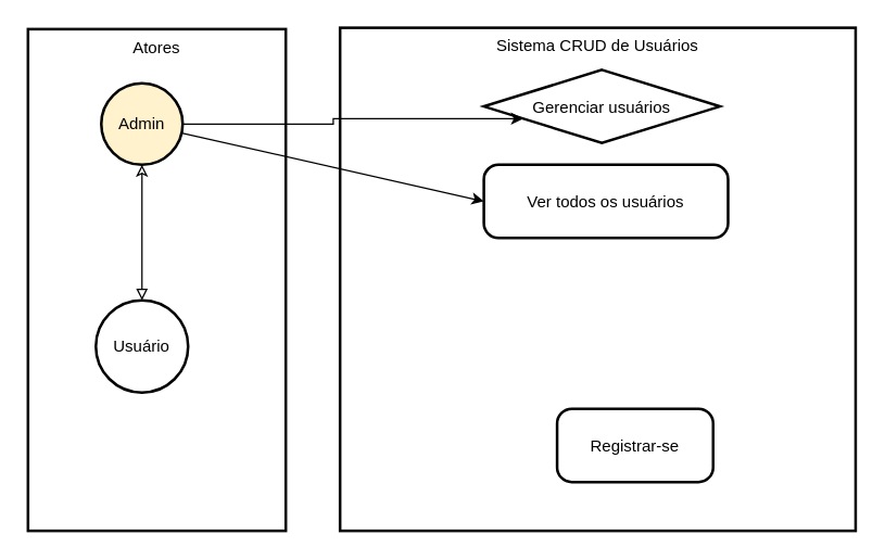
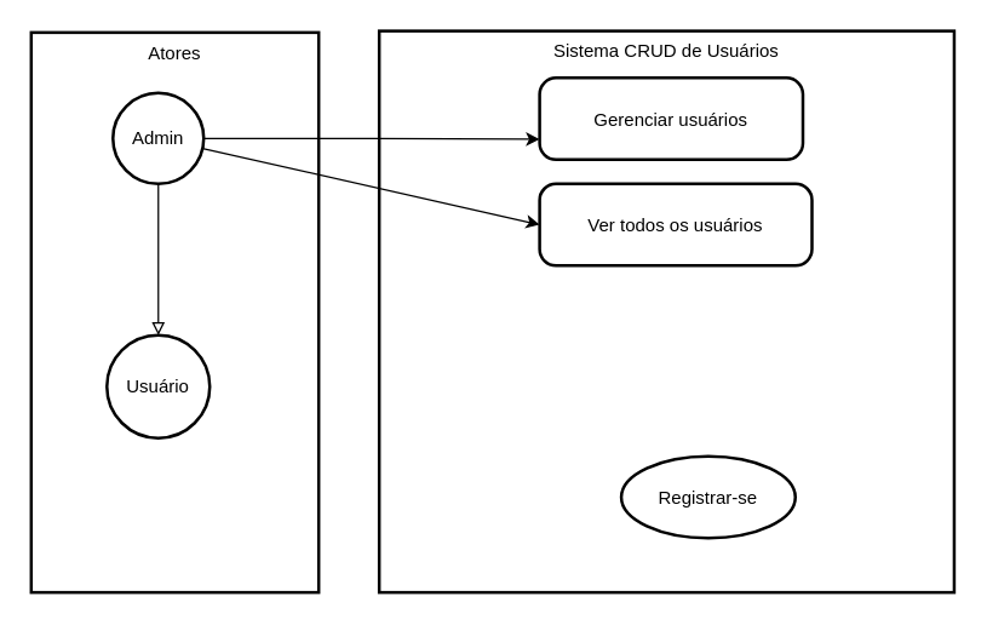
  <mxCell id="0" />
  <mxCell id="1" parent="0" />
  <mxCell id="2" value="Atores" style="whiteSpace=wrap;strokeWidth=2;verticalAlign=top;" vertex="1" parent="1"><mxGeometry x="20" y="21" width="190" height="370" as="geometry" /></mxCell>
  <mxCell id="3" value="Sistema CRUD de Usuários" style="whiteSpace=wrap;strokeWidth=2;verticalAlign=top;" vertex="1" parent="1"><mxGeometry x="250" y="20" width="380" height="371" as="geometry" /></mxCell>
- <mxCell id="4" value="Registrar-se" style="rounded=1;arcSize=20;strokeWidth=2" vertex="1" parent="1"><mxGeometry x="410" y="301" width="115" height="54" as="geometry" /></mxCell>
+ <mxCell id="4" value="Registrar-se" style="ellipse;arcSize=20;strokeWidth=2;" vertex="1" parent="1"><mxGeometry x="410" y="301" width="115" height="54" as="geometry" /></mxCell>
  <mxCell id="5" value="Ver todos os usuários" style="rounded=1;arcSize=20;strokeWidth=2" vertex="1" parent="1"><mxGeometry x="356" y="121" width="180" height="54" as="geometry" /></mxCell>
- <mxCell id="6" value="Gerenciar usuários" style="rhombus;arcSize=20;strokeWidth=2;" vertex="1" parent="1"><mxGeometry x="356" y="51" width="174" height="54" as="geometry" /></mxCell>
- <mxCell id="7" style="edgeStyle=orthogonalEdgeStyle;rounded=0;orthogonalLoop=1;jettySize=auto;html=1;entryX=0.5;entryY=1;entryDx=0;entryDy=0;endArrow=classic;endFill=0;startFill=0;startArrow=block;" edge="1" parent="1" source="8" target="11"><mxGeometry relative="1" as="geometry" /></mxCell>
+ <mxCell id="6" value="Gerenciar usuários" style="rounded=1;arcSize=20;strokeWidth=2" vertex="1" parent="1"><mxGeometry x="356" y="51" width="174" height="54" as="geometry" /></mxCell>
+ <mxCell id="7" style="edgeStyle=orthogonalEdgeStyle;rounded=0;orthogonalLoop=1;jettySize=auto;html=1;entryX=0.5;entryY=1;entryDx=0;entryDy=0;endArrow=none;endFill=0;startFill=0;startArrow=block;" edge="1" parent="1" source="8" target="11"><mxGeometry relative="1" as="geometry" /></mxCell>
  <mxCell id="8" value="Usuário" style="ellipse;aspect=fixed;strokeWidth=2;whiteSpace=wrap;" vertex="1" parent="1"><mxGeometry x="70" y="221" width="68" height="68" as="geometry" /></mxCell>
  <mxCell id="9" style="rounded=0;orthogonalLoop=1;jettySize=auto;html=1;entryX=0;entryY=0.5;entryDx=0;entryDy=0;" edge="1" parent="1" source="11" target="5"><mxGeometry relative="1" as="geometry" /></mxCell>
  <mxCell id="10" style="edgeStyle=orthogonalEdgeStyle;rounded=0;orthogonalLoop=1;jettySize=auto;html=1;entryX=0;entryY=0.75;entryDx=0;entryDy=0;" edge="1" parent="1" source="11" target="6"><mxGeometry relative="1" as="geometry" /></mxCell>
- <mxCell id="11" value="Admin" style="ellipse;aspect=fixed;strokeWidth=2;whiteSpace=wrap;fillColor=#fff2cc;" vertex="1" parent="1"><mxGeometry x="74" y="61" width="60" height="60" as="geometry" /></mxCell>
+ <mxCell id="11" value="Admin" style="ellipse;aspect=fixed;strokeWidth=2;whiteSpace=wrap;" vertex="1" parent="1"><mxGeometry x="74" y="61" width="60" height="60" as="geometry" /></mxCell>
